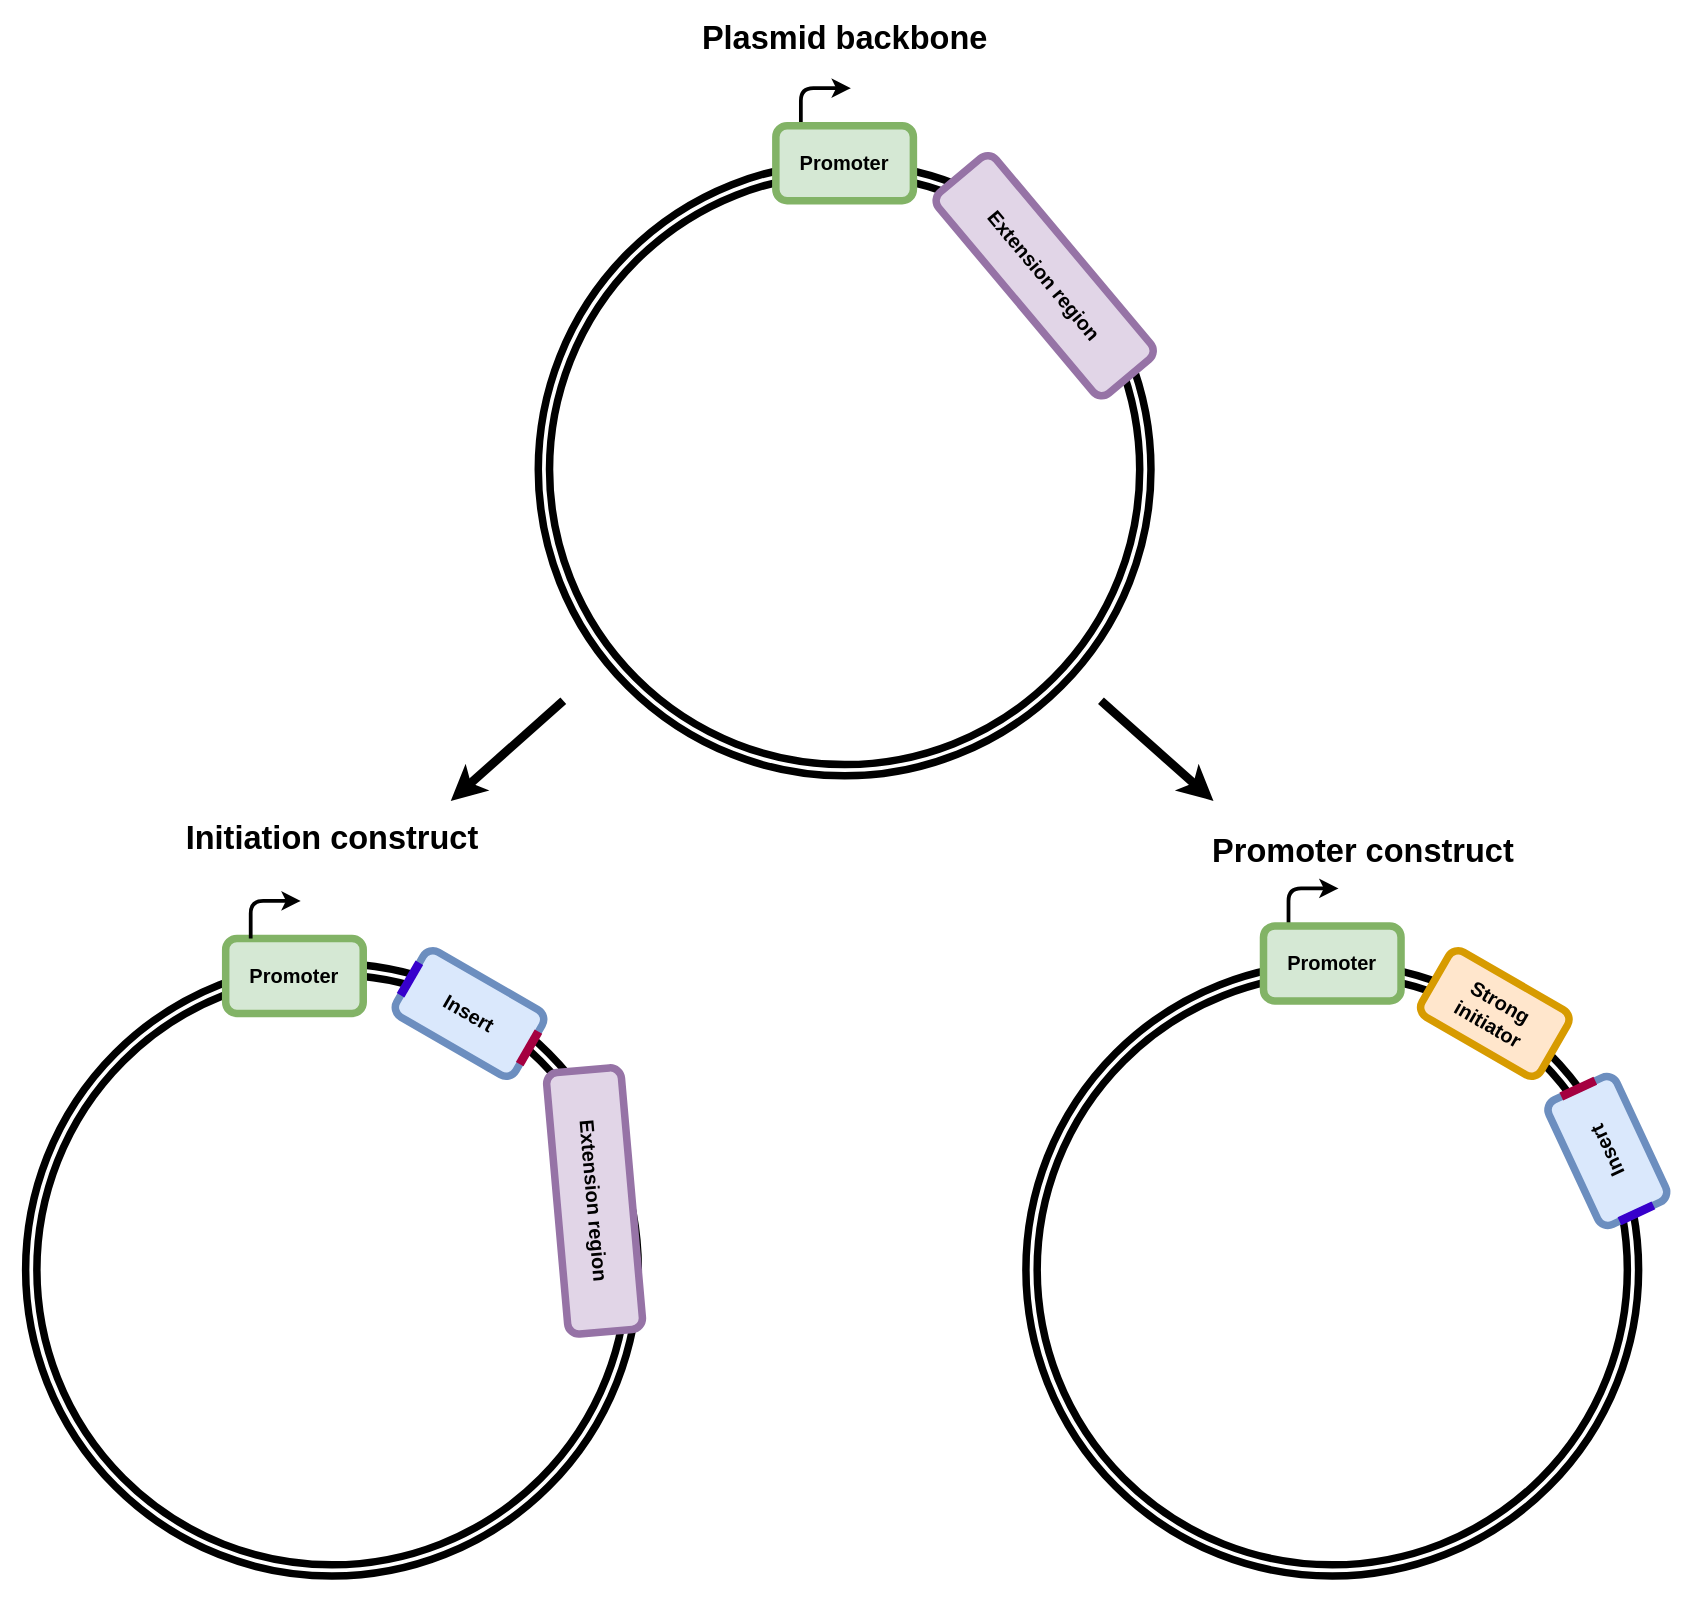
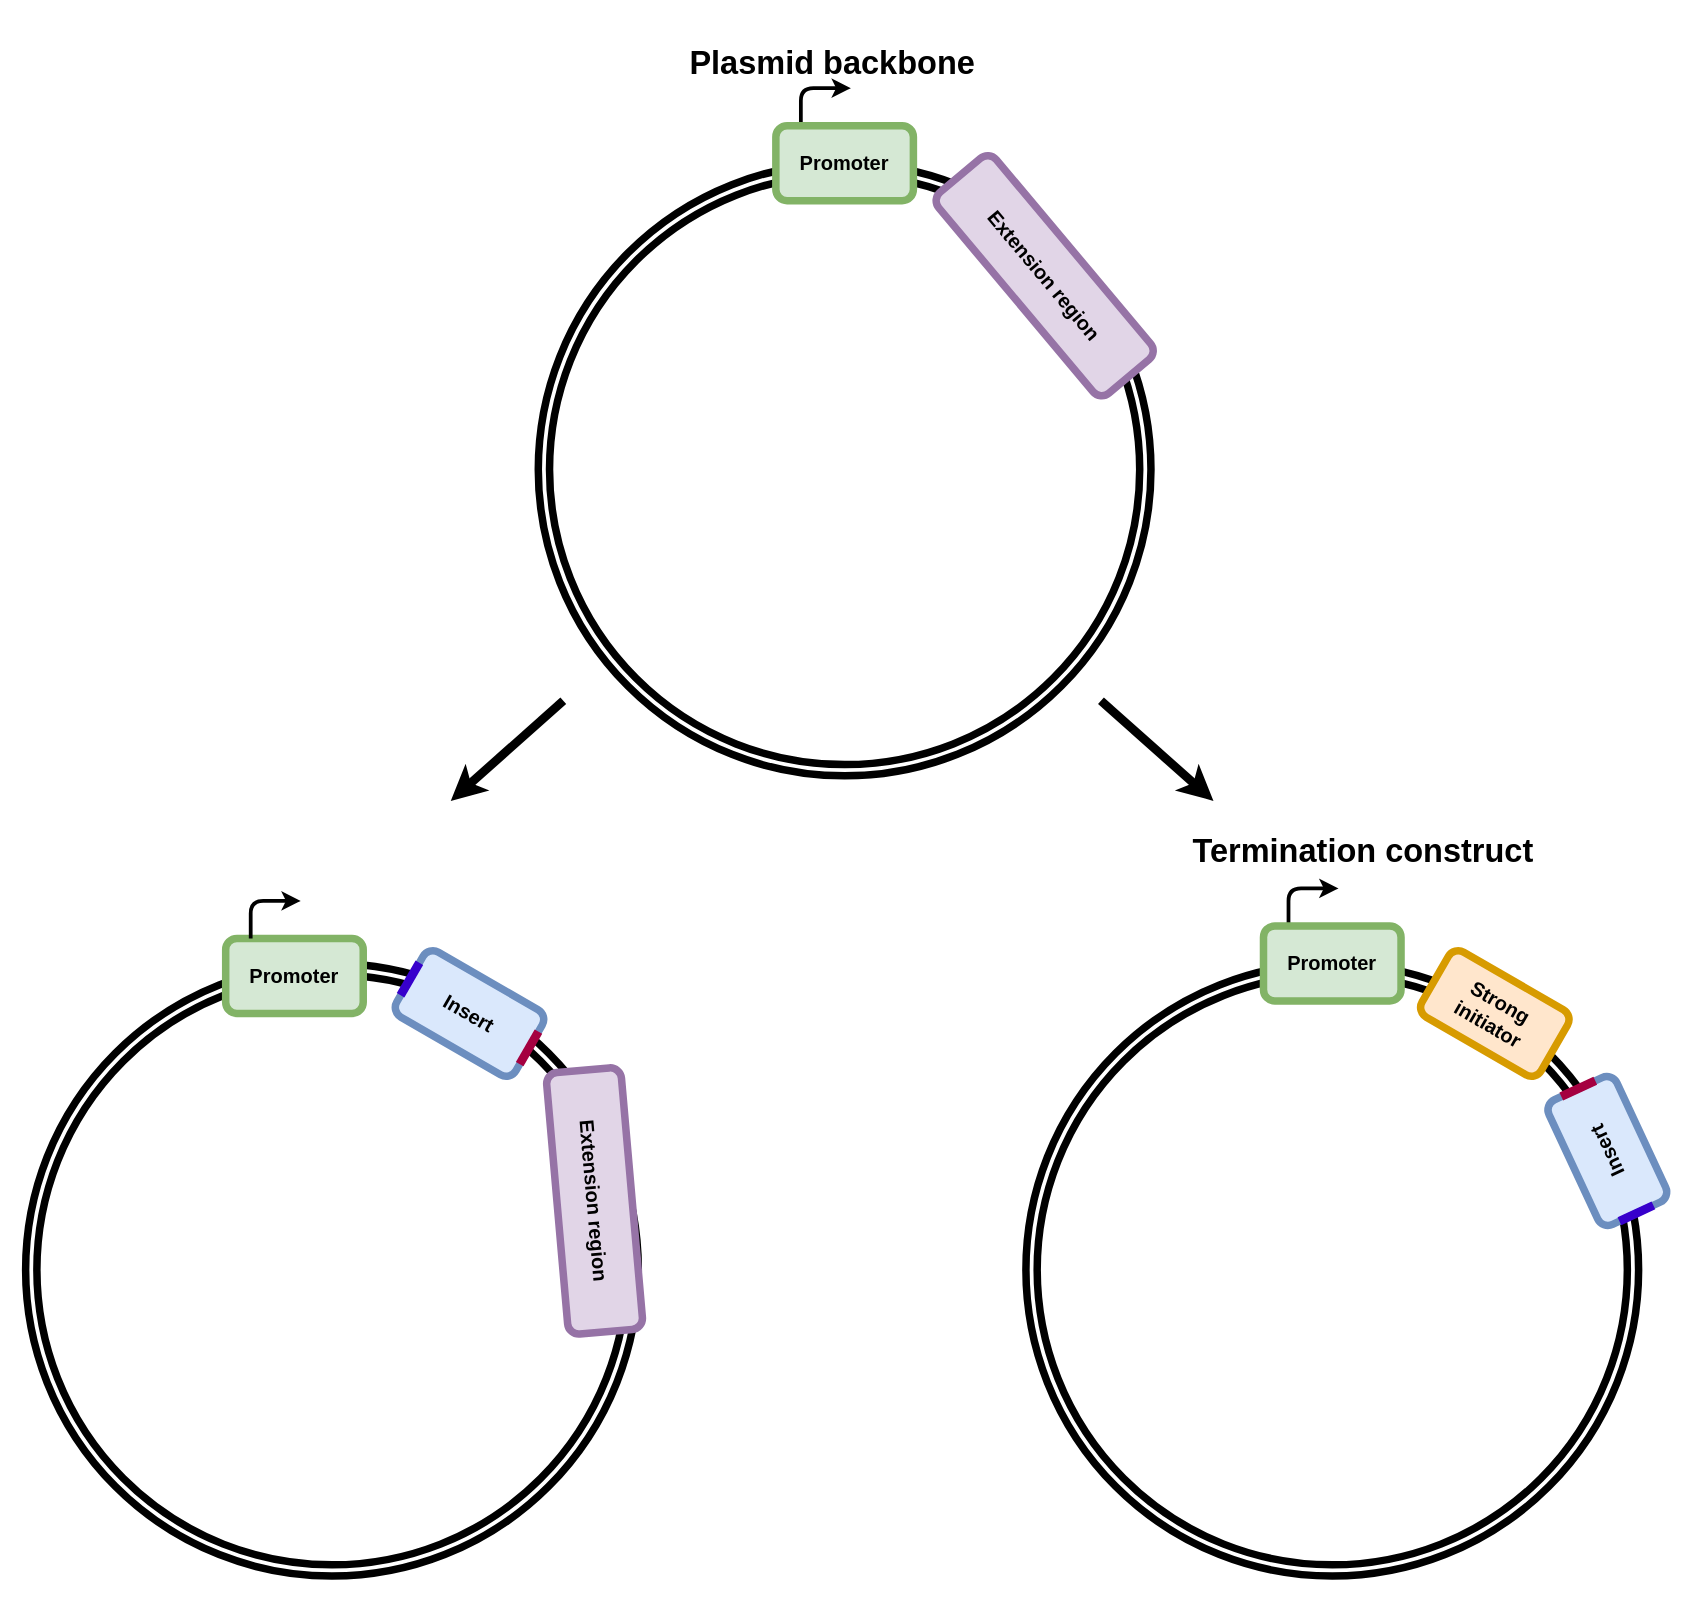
  <mxCell id="0" />
  <mxCell id="1" parent="0" />
  <mxCell id="2" value="" style="endArrow=classic;html=1;strokeWidth=3;fontSize=16;" parent="1" edge="1"><mxGeometry width="50" height="50" relative="1" as="geometry"><mxPoint x="640" y="100" as="sourcePoint" /><mxPoint x="680" y="70" as="targetPoint" /><Array as="points"><mxPoint x="640" y="70" /></Array></mxGeometry></mxCell>
  <mxCell id="3" value="" style="ellipse;shape=doubleEllipse;whiteSpace=wrap;html=1;aspect=fixed;fillColor=none;strokeWidth=6;fontStyle=1;fontSize=16;" parent="1" vertex="1"><mxGeometry x="20" y="770" width="490" height="490" as="geometry" /></mxCell>
  <mxCell id="4" value="Promoter" style="rounded=1;whiteSpace=wrap;html=1;strokeWidth=6;rotation=0;fillColor=#d5e8d4;strokeColor=#82b366;fontStyle=1;fontSize=16;" parent="1" vertex="1"><mxGeometry x="180" y="750" width="110" height="60" as="geometry" /></mxCell>
  <mxCell id="5" value="Insert" style="rounded=1;whiteSpace=wrap;html=1;strokeWidth=6;rotation=30;fillColor=#dae8fc;strokeColor=#6c8ebf;fontStyle=1;fontSize=16;" parent="1" vertex="1"><mxGeometry x="320" y="780" width="110" height="60" as="geometry" /></mxCell>
  <mxCell id="6" value="Extension region" style="rounded=1;whiteSpace=wrap;html=1;strokeWidth=6;rotation=85;fillColor=#e1d5e7;strokeColor=#9673a6;fontStyle=1;fontSize=16;" parent="1" vertex="1"><mxGeometry x="370" y="930" width="210" height="60" as="geometry" /></mxCell>
  <mxCell id="7" value="" style="ellipse;shape=doubleEllipse;whiteSpace=wrap;html=1;aspect=fixed;fillColor=none;strokeWidth=6;fontStyle=1;fontSize=16;" parent="1" vertex="1"><mxGeometry x="430" y="130" width="490" height="490" as="geometry" /></mxCell>
  <mxCell id="8" value="Promoter" style="rounded=1;whiteSpace=wrap;html=1;strokeWidth=6;rotation=0;fillColor=#d5e8d4;strokeColor=#82b366;fontStyle=1;fontSize=16;" parent="1" vertex="1"><mxGeometry x="620" y="100" width="110" height="60" as="geometry" /></mxCell>
  <mxCell id="9" value="Extension region" style="rounded=1;whiteSpace=wrap;html=1;strokeWidth=6;rotation=50;fillColor=#e1d5e7;strokeColor=#9673a6;fontStyle=1;fontSize=16;" parent="1" vertex="1"><mxGeometry x="730" y="190" width="210" height="60" as="geometry" /></mxCell>
  <mxCell id="10" value="" style="endArrow=classic;html=1;strokeWidth=3;fontSize=16;" parent="1" edge="1"><mxGeometry width="50" height="50" relative="1" as="geometry"><mxPoint x="200" y="750" as="sourcePoint" /><mxPoint x="240" y="720" as="targetPoint" /><Array as="points"><mxPoint x="200" y="720" /></Array></mxGeometry></mxCell>
  <mxCell id="11" value="" style="endArrow=classic;html=1;strokeWidth=3;fontSize=16;" parent="1" edge="1"><mxGeometry width="50" height="50" relative="1" as="geometry"><mxPoint x="1030" y="740" as="sourcePoint" /><mxPoint x="1070" y="710" as="targetPoint" /><Array as="points"><mxPoint x="1030" y="710" /></Array></mxGeometry></mxCell>
  <mxCell id="12" value="" style="ellipse;shape=doubleEllipse;whiteSpace=wrap;html=1;aspect=fixed;fillColor=none;strokeWidth=6;fontStyle=1;fontSize=16;" parent="1" vertex="1"><mxGeometry x="820" y="770" width="490" height="490" as="geometry" /></mxCell>
  <mxCell id="13" value="Promoter" style="rounded=1;whiteSpace=wrap;html=1;strokeWidth=6;rotation=0;fillColor=#d5e8d4;strokeColor=#82b366;fontStyle=1;fontSize=16;" parent="1" vertex="1"><mxGeometry x="1010" y="740" width="110" height="60" as="geometry" /></mxCell>
  <mxCell id="14" value="" style="endArrow=none;html=1;fontSize=16;strokeWidth=7;fillColor=#6a00ff;strokeColor=#3700CC;exitX=0;exitY=0.75;exitDx=0;exitDy=0;entryX=0;entryY=0.25;entryDx=0;entryDy=0;" parent="1" source="5" target="5" edge="1"><mxGeometry width="50" height="50" relative="1" as="geometry"><mxPoint x="320" y="810" as="sourcePoint" /><mxPoint x="340" y="760" as="targetPoint" /></mxGeometry></mxCell>
  <mxCell id="15" value="" style="endArrow=none;html=1;fontSize=16;strokeWidth=7;fillColor=#d80073;strokeColor=#A50040;exitX=1;exitY=0.75;exitDx=0;exitDy=0;entryX=1;entryY=0.25;entryDx=0;entryDy=0;" parent="1" source="5" target="5" edge="1"><mxGeometry width="50" height="50" relative="1" as="geometry"><mxPoint x="414.999" y="845.98" as="sourcePoint" /><mxPoint x="430" y="820" as="targetPoint" /></mxGeometry></mxCell>
  <mxCell id="16" value="Insert" style="rounded=1;whiteSpace=wrap;html=1;strokeWidth=6;rotation=-115;fillColor=#dae8fc;strokeColor=#6c8ebf;fontStyle=1;fontSize=16;" parent="1" vertex="1"><mxGeometry x="1230" y="890" width="110" height="60" as="geometry" /></mxCell>
  <mxCell id="17" value="" style="endArrow=none;html=1;fontSize=16;strokeWidth=7;fillColor=#6a00ff;strokeColor=#3700CC;exitX=0;exitY=0.75;exitDx=0;exitDy=0;entryX=0;entryY=0.25;entryDx=0;entryDy=0;" parent="1" source="16" target="16" edge="1"><mxGeometry width="50" height="50" relative="1" as="geometry"><mxPoint x="1090.13" y="1020" as="sourcePoint" /><mxPoint x="1110.13" y="970" as="targetPoint" /></mxGeometry></mxCell>
  <mxCell id="18" value="" style="endArrow=none;html=1;fontSize=16;strokeWidth=7;fillColor=#d80073;strokeColor=#A50040;exitX=1;exitY=0.75;exitDx=0;exitDy=0;entryX=1;entryY=0.25;entryDx=0;entryDy=0;" parent="1" source="16" target="16" edge="1"><mxGeometry width="50" height="50" relative="1" as="geometry"><mxPoint x="1185.129" y="1055.98" as="sourcePoint" /><mxPoint x="1200.13" y="1030" as="targetPoint" /></mxGeometry></mxCell>
- <mxCell id="19" value="&lt;b&gt;&lt;font style=&quot;font-size: 26px&quot;&gt;Plasmid backbone&lt;/font&gt;&lt;/b&gt;" style="text;html=1;strokeColor=none;fillColor=none;align=center;verticalAlign=middle;whiteSpace=wrap;rounded=0;fontSize=16;" parent="1" vertex="1"><mxGeometry x="542.5" y="20" width="265" height="20" as="geometry" /></mxCell>
- <mxCell id="20" value="&lt;b&gt;&lt;font style=&quot;font-size: 26px&quot;&gt;Initiation construct&lt;/font&gt;&lt;/b&gt;" style="text;html=1;strokeColor=none;fillColor=none;align=center;verticalAlign=middle;whiteSpace=wrap;rounded=0;fontSize=16;" parent="1" vertex="1"><mxGeometry x="132.5" y="660" width="265" height="20" as="geometry" /></mxCell>
- <mxCell id="21" value="&lt;b&gt;&lt;font style=&quot;font-size: 26px&quot;&gt;Promoter construct&lt;/font&gt;&lt;/b&gt;" style="text;html=1;strokeColor=none;fillColor=none;align=center;verticalAlign=middle;whiteSpace=wrap;rounded=0;fontSize=16;" parent="1" vertex="1"><mxGeometry x="940" y="670" width="300" height="20" as="geometry" /></mxCell>
+ <mxCell id="19" value="&lt;b&gt;&lt;font style=&quot;font-size: 26px&quot;&gt;Plasmid backbone&lt;/font&gt;&lt;/b&gt;" style="text;html=1;strokeColor=none;fillColor=none;align=center;verticalAlign=middle;whiteSpace=wrap;rounded=0;fontSize=16;" parent="1" vertex="1"><mxGeometry x="532.5" y="40" width="265" height="20" as="geometry" /></mxCell>
+ <mxCell id="21" value="&lt;b&gt;&lt;font style=&quot;font-size: 26px&quot;&gt;Termination construct&lt;/font&gt;&lt;/b&gt;" style="text;html=1;strokeColor=none;fillColor=none;align=center;verticalAlign=middle;whiteSpace=wrap;rounded=0;fontSize=16;" parent="1" vertex="1"><mxGeometry x="940" y="670" width="300" height="20" as="geometry" /></mxCell>
  <mxCell id="22" value="" style="endArrow=classic;html=1;fontSize=16;strokeWidth=7;" parent="1" edge="1"><mxGeometry width="50" height="50" relative="1" as="geometry"><mxPoint x="450" as="sourcePoint" y="560" /><mxPoint x="360" y="640" as="targetPoint" /></mxGeometry></mxCell>
  <mxCell id="23" value="" style="endArrow=classic;html=1;fontSize=16;strokeWidth=7;" parent="1" edge="1"><mxGeometry width="50" height="50" relative="1" as="geometry"><mxPoint x="880" as="sourcePoint" y="560" /><mxPoint x="970" y="640" as="targetPoint" /><Array as="points" /></mxGeometry></mxCell>
  <mxCell id="24" value="Strong initiator" style="rounded=1;whiteSpace=wrap;html=1;strokeWidth=6;rotation=30;fillColor=#ffe6cc;strokeColor=#d79b00;fontStyle=1;fontSize=16;" vertex="1" parent="1"><mxGeometry x="1140" y="780" width="110" height="60" as="geometry" /></mxCell>
